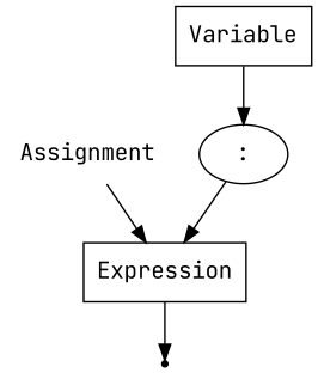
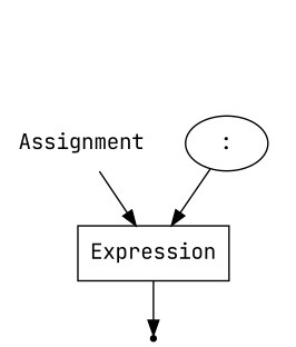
  digraph {
    fontname="JetBrains Mono"
    rankdir=TB
    node [fontname="JetBrains Mono" shape=box]
    edge [fontname="JetBrains Mono"]
    n1 [label=Assignment shape=plaintext]
    n2 [label=Expression]
-   n3 [label=Variable]
    n4 [label=":" shape=oval]
    end [shape=point]
    n1 -> n2
    n2 -> end
-   n3 -> n4
    n4 -> n2
  }
